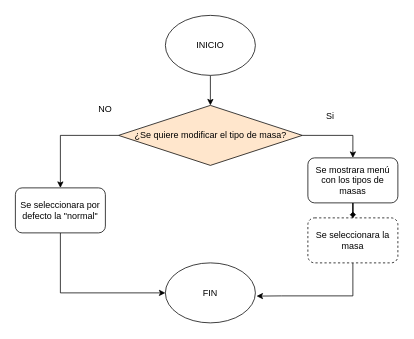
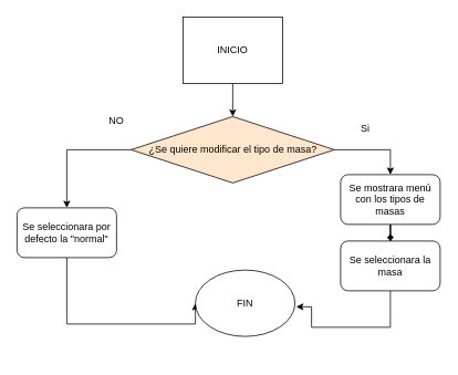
  <mxCell id="0" />
  <mxCell id="1" parent="0" />
  <mxCell id="2" style="edgeStyle=orthogonalEdgeStyle;rounded=0;orthogonalLoop=1;jettySize=auto;html=1;entryX=0.5;entryY=0;entryDx=0;entryDy=0;" edge="1" parent="1" source="3" target="6"><mxGeometry relative="1" as="geometry" /></mxCell>
- <mxCell id="3" value="INICIO" style="ellipse;whiteSpace=wrap;html=1;" vertex="1" parent="1"><mxGeometry x="220" y="20" width="120" height="80" as="geometry" /></mxCell>
+ <mxCell id="3" value="INICIO" style="whiteSpace=wrap;html=1;rounded=0;" vertex="1" parent="1"><mxGeometry x="220" y="20" width="120" height="80" as="geometry" /></mxCell>
  <mxCell id="4" style="edgeStyle=orthogonalEdgeStyle;rounded=0;orthogonalLoop=1;jettySize=auto;html=1;entryX=0.5;entryY=0;entryDx=0;entryDy=0;" edge="1" parent="1" source="6" target="10"><mxGeometry relative="1" as="geometry" /></mxCell>
  <mxCell id="5" style="edgeStyle=orthogonalEdgeStyle;rounded=0;orthogonalLoop=1;jettySize=auto;html=1;entryX=0.5;entryY=0;entryDx=0;entryDy=0;" edge="1" parent="1" source="6" target="8"><mxGeometry relative="1" as="geometry" /></mxCell>
  <mxCell id="6" value="¿Se quiere modificar el tipo de masa?" style="rhombus;whiteSpace=wrap;html=1;fillColor=#ffe6cc;" vertex="1" parent="1"><mxGeometry x="157.5" y="140" width="245" height="80" as="geometry" /></mxCell>
  <mxCell id="7" style="edgeStyle=orthogonalEdgeStyle;rounded=0;orthogonalLoop=1;jettySize=auto;html=1;entryX=0;entryY=0.5;entryDx=0;entryDy=0;" edge="1" parent="1" source="8" target="13"><mxGeometry relative="1" as="geometry"><Array as="points"><mxPoint x="80" y="390" /></Array></mxGeometry></mxCell>
  <mxCell id="8" value="Se seleccionara por defecto la &quot;normal&quot;" style="rounded=1;whiteSpace=wrap;html=1;" vertex="1" parent="1"><mxGeometry x="20" y="250" width="120" height="60" as="geometry" /></mxCell>
  <mxCell id="9" style="edgeStyle=orthogonalEdgeStyle;rounded=0;orthogonalLoop=1;jettySize=auto;html=1;entryX=0.5;entryY=0;entryDx=0;entryDy=0;endArrow=diamond;" edge="1" parent="1" source="10" target="15"><mxGeometry relative="1" as="geometry" /></mxCell>
  <mxCell id="10" value="Se mostrara menú con los tipos de masas" style="rounded=1;whiteSpace=wrap;html=1;" vertex="1" parent="1"><mxGeometry x="410" y="210" width="120" height="60" as="geometry" /></mxCell>
  <mxCell id="11" value="Si" style="text;html=1;strokeColor=none;fillColor=none;align=center;verticalAlign=middle;whiteSpace=wrap;rounded=0;" vertex="1" parent="1"><mxGeometry x="410" y="140" width="60" height="30" as="geometry" /></mxCell>
  <mxCell id="12" value="NO" style="text;html=1;strokeColor=none;fillColor=none;align=center;verticalAlign=middle;whiteSpace=wrap;rounded=0;" vertex="1" parent="1"><mxGeometry x="110" y="130" width="60" height="30" as="geometry" /></mxCell>
- <mxCell id="13" value="FIN" style="ellipse;whiteSpace=wrap;html=1;" vertex="1" parent="1"><mxGeometry x="220" y="350" width="120" height="80" as="geometry" /></mxCell>
+ <mxCell id="13" value="FIN" style="ellipse;whiteSpace=wrap;html=1;" vertex="1" parent="1"><mxGeometry x="235" y="325" width="120" height="80" as="geometry" /></mxCell>
  <mxCell id="14" style="edgeStyle=orthogonalEdgeStyle;rounded=0;orthogonalLoop=1;jettySize=auto;html=1;entryX=1.013;entryY=0.554;entryDx=0;entryDy=0;entryPerimeter=0;" edge="1" parent="1" source="15" target="13"><mxGeometry relative="1" as="geometry"><Array as="points"><mxPoint x="470" y="394" /><mxPoint x="375" y="394" /></Array></mxGeometry></mxCell>
- <mxCell id="15" value="Se seleccionara la masa" style="rounded=1;whiteSpace=wrap;html=1;dashed=1;" vertex="1" parent="1"><mxGeometry x="410" y="290" width="120" height="60" as="geometry" /></mxCell>
+ <mxCell id="15" value="Se seleccionara la masa" style="rounded=1;whiteSpace=wrap;html=1;" vertex="1" parent="1"><mxGeometry x="410" y="290" width="120" height="60" as="geometry" /></mxCell>
